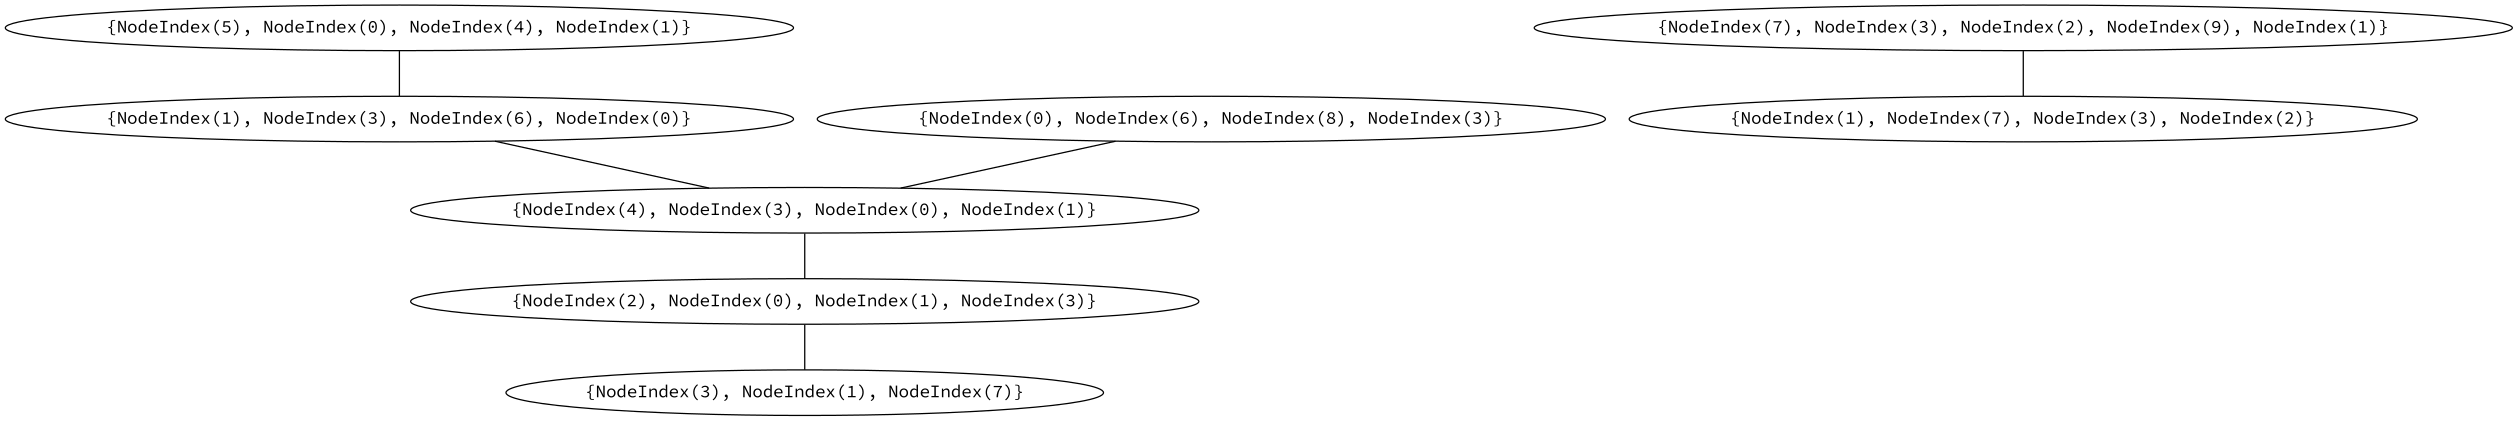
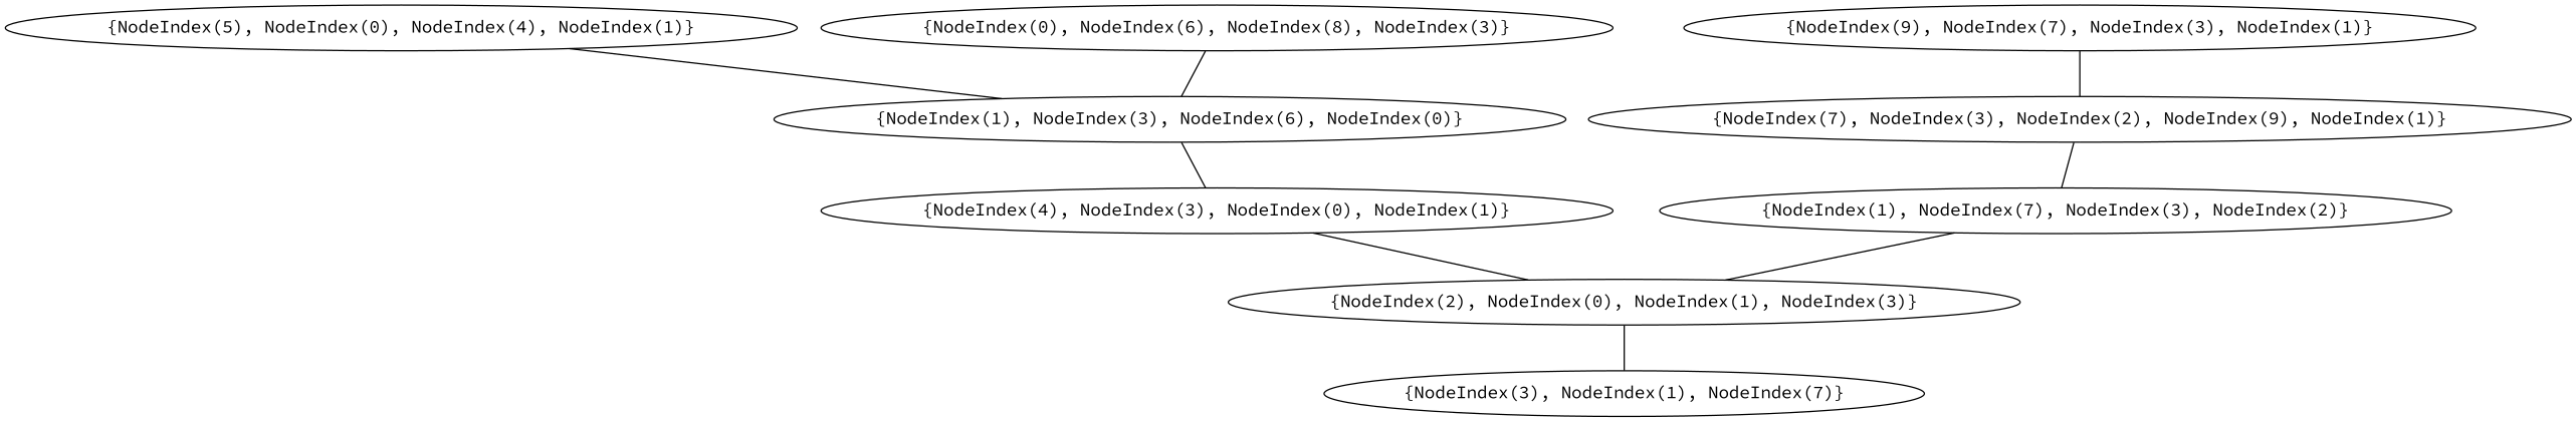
  graph {
    fontname="Source Code Pro"
    node [fontname="Source Code Pro"]
    edge [fontname="Source Code Pro"]
    n1 [label="{NodeIndex(2), NodeIndex(0), NodeIndex(1), NodeIndex(3)}"]
    n2 [label="{NodeIndex(3), NodeIndex(1), NodeIndex(7)}"]
    n3 [label="{NodeIndex(4), NodeIndex(3), NodeIndex(0), NodeIndex(1)}"]
    n4 [label="{NodeIndex(5), NodeIndex(0), NodeIndex(4), NodeIndex(1)}"]
    n5 [label="{NodeIndex(1), NodeIndex(3), NodeIndex(6), NodeIndex(0)}"]
    n6 [label="{NodeIndex(0), NodeIndex(6), NodeIndex(8), NodeIndex(3)}"]
    n7 [label="{NodeIndex(1), NodeIndex(7), NodeIndex(3), NodeIndex(2)}"]
    n8 [label="{NodeIndex(7), NodeIndex(3), NodeIndex(2), NodeIndex(9), NodeIndex(1)}"]
+   n9 [label="{NodeIndex(9), NodeIndex(7), NodeIndex(3), NodeIndex(1)}"]
    n1 -- n2
    n3 -- n1
    n4 -- n5
    n5 -- n3
-   n6 -- n3
+   n6 -- n5
+   n7 -- n1
    n8 -- n7
+   n9 -- n8
  }
